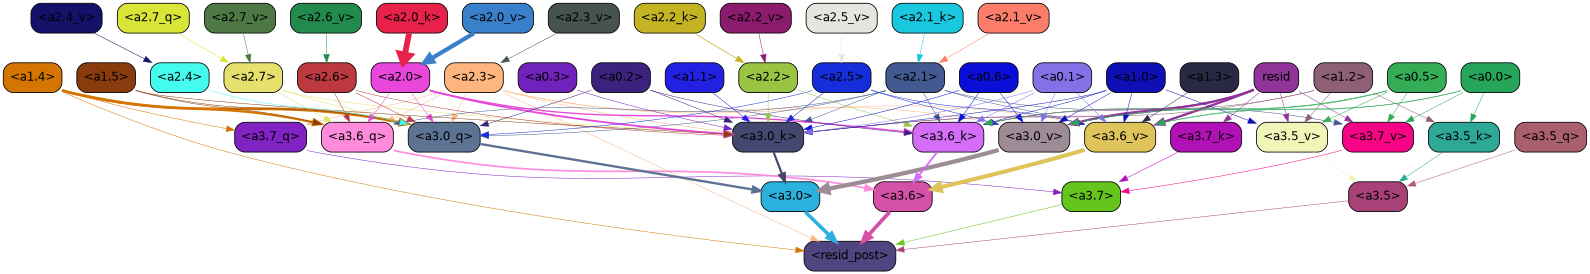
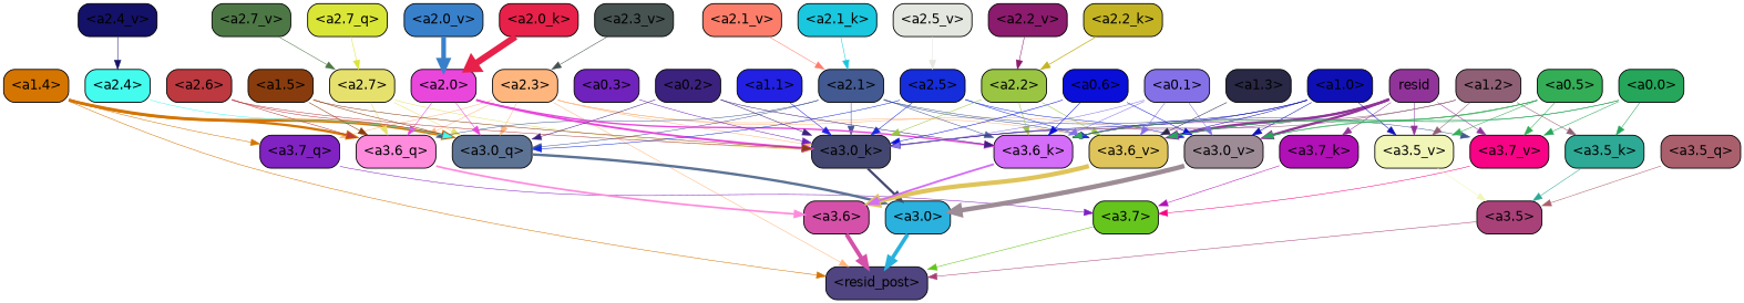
  strict digraph {
    splines=true
    node [color=black fontname=Helvetica shape=box style="filled, rounded"]
    edge [color="#feb67e" penwidth=0.6]
    "<a3.7>" [fillcolor="#65c51c"]
    "<resid_post>" [fillcolor="#504580"]
    "<a3.6>" [fillcolor="#d551a9"]
    "<a3.5>" [fillcolor="#a94179"]
    "<a3.0>" [fillcolor="#2ab1de"]
    "<a2.3>" [fillcolor="#feb67e"]
    "<a3.7_q>" [fillcolor="#8122c2"]
    "<a3.6_q>" [fillcolor="#fe8bdc"]
    "<a3.0_q>" [fillcolor="#5d7394"]
    "<a3.0_k>" [fillcolor="#444870"]
    "<a3.6_v>" [fillcolor="#dfc45b"]
    "<a3.0_v>" [fillcolor="#9d8c95"]
    "<a1.4>" [fillcolor="#d47502"]
    "<a3.5_q>" [fillcolor="#aa5f6c"]
    "<a3.7_k>" [fillcolor="#b110b6"]
    "<a3.6_k>" [fillcolor="#d46df8"]
    "<a3.5_k>" [fillcolor="#2ea996"]
    "<a3.7_v>" [fillcolor="#f70385"]
    "<a3.5_v>" [fillcolor="#f1f6b8"]
    "<a2.7>" [fillcolor="#e6e06d"]
    "<a2.6>" [fillcolor="#bb393f"]
    "<a2.1>" [fillcolor="#425991"]
    "<a2.0>" [fillcolor="#e946dc"]
    "<a1.5>" [fillcolor="#883c0d"]
    "<a2.5>" [fillcolor="#152ddb"]
    "<a2.4>" [fillcolor="#44fcee"]
    "<a0.2>" [fillcolor="#3c227f"]
    n28 [fillcolor="#913499" label=resid]
    "<a2.2>" [fillcolor="#99c543"]
    "<a1.2>" [fillcolor="#8f6075"]
    "<a1.0>" [fillcolor="#0e10b6"]
    "<a0.6>" [fillcolor="#0a0ed9"]
    "<a0.5>" [fillcolor="#34ad57"]
    "<a0.1>" [fillcolor="#8470e7"]
    "<a0.0>" [fillcolor="#25a65a"]
    "<a1.1>" [fillcolor="#2120e3"]
    "<a0.3>" [fillcolor="#7022bc"]
    "<a1.3>" [fillcolor="#292845"]
    "<a2.7_q>" [fillcolor="#dae637"]
    "<a2.2_k>" [fillcolor="#c4b424"]
    "<a2.1_k>" [fillcolor="#19c7de"]
    "<a2.0_k>" [fillcolor="#e72149"]
    "<a2.7_v>" [fillcolor="#4d7846"]
-   "<a2.6_v>" [fillcolor="#218a4c"]
    "<a2.5_v>" [fillcolor="#e3e7df"]
    "<a2.4_v>" [fillcolor="#141168"]
    "<a2.3_v>" [fillcolor="#465351"]
    "<a2.2_v>" [fillcolor="#8b1b6d"]
    "<a2.1_v>" [fillcolor="#fc7e6a"]
    "<a2.0_v>" [fillcolor="#3980cb"]
    "<a3.7>" -> "<resid_post>" [color="#65c51c" penwidth=0.6239100098609924]
    "<a3.6>" -> "<resid_post>" [color="#d551a9" penwidth=4.569062113761902]
    "<a3.5>" -> "<resid_post>" [color="#a94179"]
    "<a3.0>" -> "<resid_post>" [color="#2ab1de" penwidth=4.283544182777405]
    "<a2.3>" -> "<resid_post>"
    "<a2.3>" -> "<a3.7_q>"
    "<a2.3>" -> "<a3.6_q>"
    "<a2.3>" -> "<a3.0_q>"
    "<a2.3>" -> "<a3.0_k>"
    "<a2.3>" -> "<a3.6_v>"
    "<a2.3>" -> "<a3.0_v>"
    "<a3.7_q>" -> "<a3.7>" [color="#8122c2"]
    "<a3.6_q>" -> "<a3.6>" [color="#fe8bdc" penwidth=2.03758105635643]
    "<a3.0_q>" -> "<a3.0>" [color="#5d7394" penwidth=2.8638100624084473]
    "<a3.0_k>" -> "<a3.0>" [color="#444870" penwidth=2.6274144649505615]
    "<a3.6_v>" -> "<a3.6>" [color="#dfc45b" penwidth=5.002329230308533]
    "<a3.0_v>" -> "<a3.0>" [color="#9d8c95" penwidth=5.188832879066467]
    "<a1.4>" -> "<resid_post>" [color="#d47502"]
    "<a1.4>" -> "<a3.7_q>" [color="#d47502"]
    "<a1.4>" -> "<a3.6_q>" [color="#d47502" penwidth=2.6908124685287476]
    "<a1.4>" -> "<a3.0_q>" [color="#d47502" penwidth=3.32076895236969]
    "<a3.5_q>" -> "<a3.5>" [color="#aa5f6c"]
    "<a3.7_k>" -> "<a3.7>" [color="#b110b6"]
    "<a3.6_k>" -> "<a3.6>" [color="#d46df8" penwidth=2.174198240041733]
    "<a3.5_k>" -> "<a3.5>" [color="#2ea996"]
    "<a3.7_v>" -> "<a3.7>" [color="#f70385"]
    "<a3.5_v>" -> "<a3.5>" [color="#f1f6b8"]
    "<a2.7>" -> "<a3.6_q>" [color="#e6e06d"]
    "<a2.7>" -> "<a3.0_q>" [color="#e6e06d"]
    "<a2.7>" -> "<a3.0_k>" [color="#e6e06d"]
    "<a2.6>" -> "<a3.6_q>" [color="#bb393f"]
    "<a2.6>" -> "<a3.0_q>" [color="#bb393f"]
    "<a2.6>" -> "<a3.0_k>" [color="#bb393f"]
    "<a2.1>" -> "<a3.6_q>" [color="#425991"]
    "<a2.1>" -> "<a3.0_q>" [color="#425991"]
    "<a2.1>" -> "<a3.0_k>" [color="#425991"]
    "<a2.1>" -> "<a3.6_v>" [color="#425991"]
    "<a2.1>" -> "<a3.6_k>" [color="#425991"]
    "<a2.1>" -> "<a3.7_v>" [color="#425991"]
    "<a2.0>" -> "<a3.6_q>" [color="#e946dc"]
    "<a2.0>" -> "<a3.0_q>" [color="#e946dc"]
    "<a2.0>" -> "<a3.0_k>" [color="#e946dc" penwidth=2.182972814887762]
    "<a2.0>" -> "<a3.6_k>" [color="#e946dc" penwidth=1.6254686117172241]
    "<a1.5>" -> "<a3.6_q>" [color="#883c0d"]
    "<a1.5>" -> "<a3.0_q>" [color="#883c0d"]
    "<a1.5>" -> "<a3.0_k>" [color="#883c0d"]
    "<a2.5>" -> "<a3.0_q>" [color="#152ddb"]
    "<a2.5>" -> "<a3.0_k>" [color="#152ddb"]
    "<a2.5>" -> "<a3.6_v>" [color="#152ddb"]
    "<a2.5>" -> "<a3.0_v>" [color="#152ddb"]
    "<a2.4>" -> "<a3.0_q>" [color="#44fcee"]
    "<a0.2>" -> "<a3.0_q>" [color="#3c227f"]
    "<a0.2>" -> "<a3.0_k>" [color="#3c227f"]
    "<a0.2>" -> "<a3.6_k>" [color="#3c227f"]
    n28 -> "<a3.0_k>" [color="#913499"]
    n28 -> "<a3.6_v>" [color="#913499" penwidth=2.809220314025879]
    n28 -> "<a3.0_v>" [color="#913499" penwidth=2.754121422767639]
    n28 -> "<a3.7_k>" [color="#913499"]
    n28 -> "<a3.6_k>" [color="#913499"]
    n28 -> "<a3.7_v>" [color="#913499"]
    n28 -> "<a3.5_v>" [color="#913499"]
    "<a2.2>" -> "<a3.0_k>" [color="#99c543" penwidth=0.6065438985824585]
+   "<a2.2>" -> "<a3.6_v>" [color="#99c543"]
    "<a2.2>" -> "<a3.6_k>" [color="#99c543"]
    "<a1.2>" -> "<a3.0_k>" [color="#8f6075"]
    "<a1.2>" -> "<a3.6_k>" [color="#8f6075"]
    "<a1.2>" -> "<a3.5_k>" [color="#8f6075"]
    "<a1.2>" -> "<a3.5_v>" [color="#8f6075"]
    "<a1.0>" -> "<a3.0_k>" [color="#0e10b6"]
    "<a1.0>" -> "<a3.6_v>" [color="#0e10b6"]
    "<a1.0>" -> "<a3.0_v>" [color="#0e10b6"]
    "<a1.0>" -> "<a3.6_k>" [color="#0e10b6"]
    "<a1.0>" -> "<a3.5_v>" [color="#0e10b6"]
    "<a0.6>" -> "<a3.0_k>" [color="#0a0ed9"]
    "<a0.6>" -> "<a3.0_v>" [color="#0a0ed9"]
    "<a0.6>" -> "<a3.6_k>" [color="#0a0ed9"]
    "<a0.5>" -> "<a3.6_v>" [color="#34ad57"]
    "<a0.5>" -> "<a3.0_v>" [color="#34ad57" penwidth=0.6120390892028809]
    "<a0.5>" -> "<a3.6_k>" [color="#34ad57"]
    "<a0.5>" -> "<a3.7_v>" [color="#34ad57"]
    "<a0.5>" -> "<a3.5_v>" [color="#34ad57"]
    "<a0.1>" -> "<a3.0_k>" [color="#8470e7"]
    "<a0.1>" -> "<a3.6_v>" [color="#8470e7"]
    "<a0.1>" -> "<a3.0_v>" [color="#8470e7"]
    "<a0.1>" -> "<a3.6_k>" [color="#8470e7"]
    "<a0.0>" -> "<a3.6_v>" [color="#25a65a"]
    "<a0.0>" -> "<a3.0_v>" [color="#25a65a"]
    "<a0.0>" -> "<a3.5_k>" [color="#25a65a"]
    "<a0.0>" -> "<a3.7_v>" [color="#25a65a"]
    "<a1.1>" -> "<a3.0_k>" [color="#2120e3"]
    "<a0.3>" -> "<a3.0_k>" [color="#7022bc"]
    "<a1.3>" -> "<a3.6_v>" [color="#292845"]
    "<a2.7_q>" -> "<a2.7>" [color="#dae637"]
    "<a2.2_k>" -> "<a2.2>" [color="#c4b424" penwidth=0.87534499168396]
    "<a2.1_k>" -> "<a2.1>" [color="#19c7de"]
    "<a2.0_k>" -> "<a2.0>" [color="#e72149" penwidth=7.056803464889526]
    "<a2.7_v>" -> "<a2.7>" [color="#4d7846"]
-   "<a2.6_v>" -> "<a2.6>" [color="#218a4c"]
    "<a2.5_v>" -> "<a2.5>" [color="#e3e7df"]
    "<a2.4_v>" -> "<a2.4>" [color="#141168"]
    "<a2.3_v>" -> "<a2.3>" [color="#465351"]
    "<a2.2_v>" -> "<a2.2>" [color="#8b1b6d"]
    "<a2.1_v>" -> "<a2.1>" [color="#fc7e6a"]
    "<a2.0_v>" -> "<a2.0>" [color="#3980cb" penwidth=5.12138295173645]
  }
